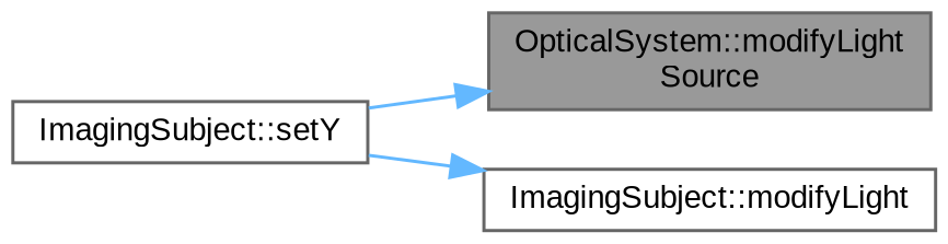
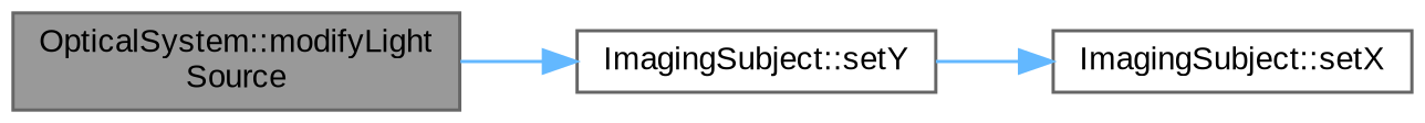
  digraph {
    fontname="Liberation Sans"
    rankdir=LR
    node [color=grey40 fillcolor=white fontname="Liberation Sans" fontsize=10 shape=box style=filled]
    edge [color=steelblue1 fontname="Liberation Sans" fontsize=10 labelfontname=Helvetica labelfontsize=10 style=solid]
    n1 [color=gray40 fillcolor=grey60 fontcolor=black height=0.2 label="OpticalSystem::modifyLight\lSource" width=0.4]
    n2 [height=0.2 label="ImagingSubject::setY" width=0.4]
-   n3 [height=0.2 label="ImagingSubject::modifyLight" width=0.4]
-   n2 -> n1
+   n3 [height=0.2 label="ImagingSubject::setX" width=0.4]
+   n1 -> n2
    n2 -> n3
  }
